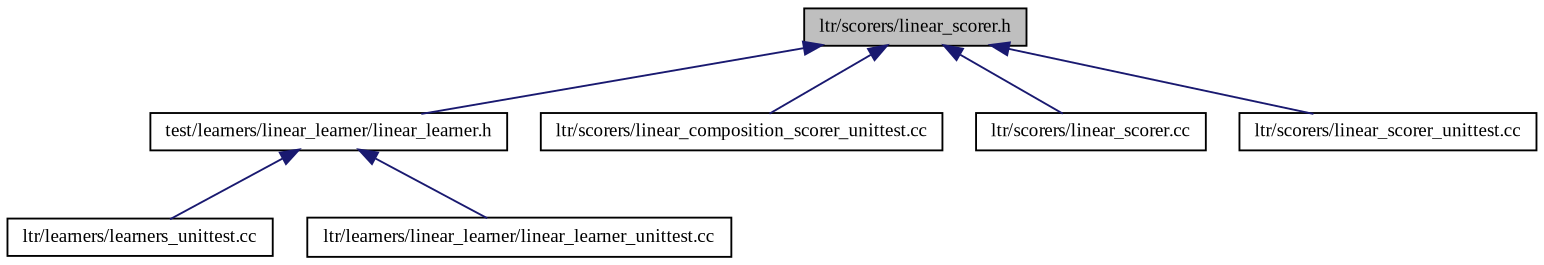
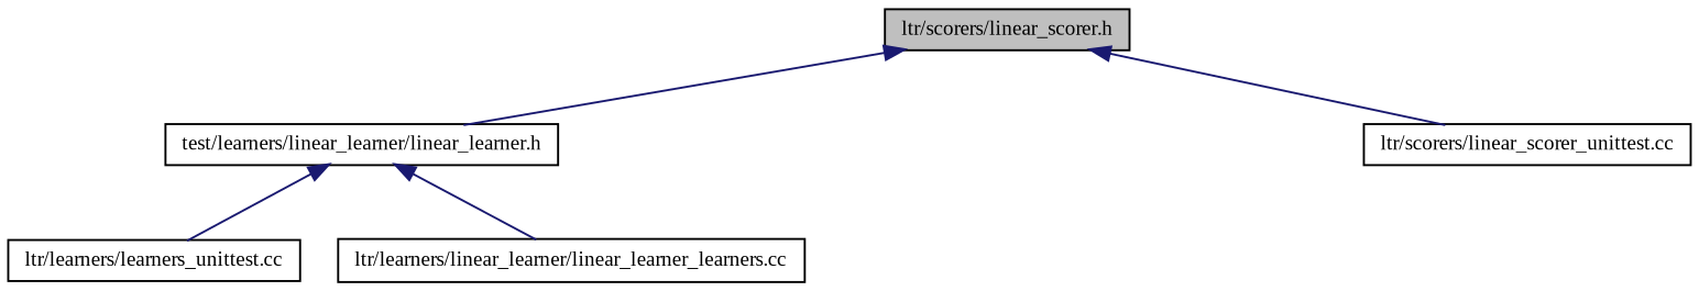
  digraph {
    fontname="Liberation Serif"
    node [color=black fillcolor=white fontname="Liberation Serif" fontsize=10 shape=record style=filled]
    edge [color=midnightblue dir=back fontname="Liberation Serif" fontsize=10 labelfontname=Helvetica labelfontsize=10 style=solid]
    n1 [fillcolor=grey75 fontcolor=black height=0.2 label="ltr/scorers/linear_scorer.h" width=0.4]
    n2 [height=0.2 label="test/learners/linear_learner/linear_learner.h" width=0.4]
-   n3 [height=0.2 label="ltr/scorers/linear_composition_scorer_unittest.cc" width=0.4]
-   n4 [height=0.2 label="ltr/scorers/linear_scorer.cc" width=0.4]
    n5 [height=0.2 label="ltr/scorers/linear_scorer_unittest.cc" width=0.4]
    n6 [height=0.2 label="ltr/learners/learners_unittest.cc" width=0.4]
-   n7 [height=0.2 label="ltr/learners/linear_learner/linear_learner_unittest.cc" width=0.4]
+   n7 [height=0.2 label="ltr/learners/linear_learner/linear_learner_learners.cc" width=0.4]
    n1 -> n2
-   n1 -> n3
-   n1 -> n4
    n1 -> n5
    n2 -> n6
    n2 -> n7
  }
